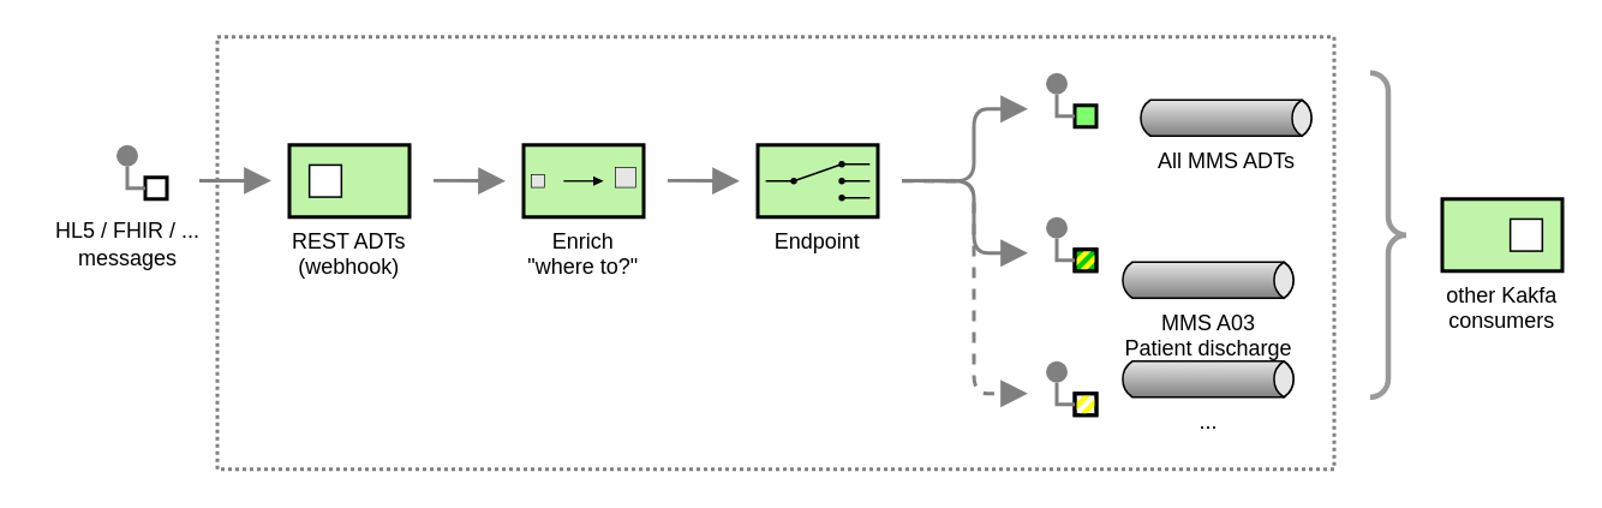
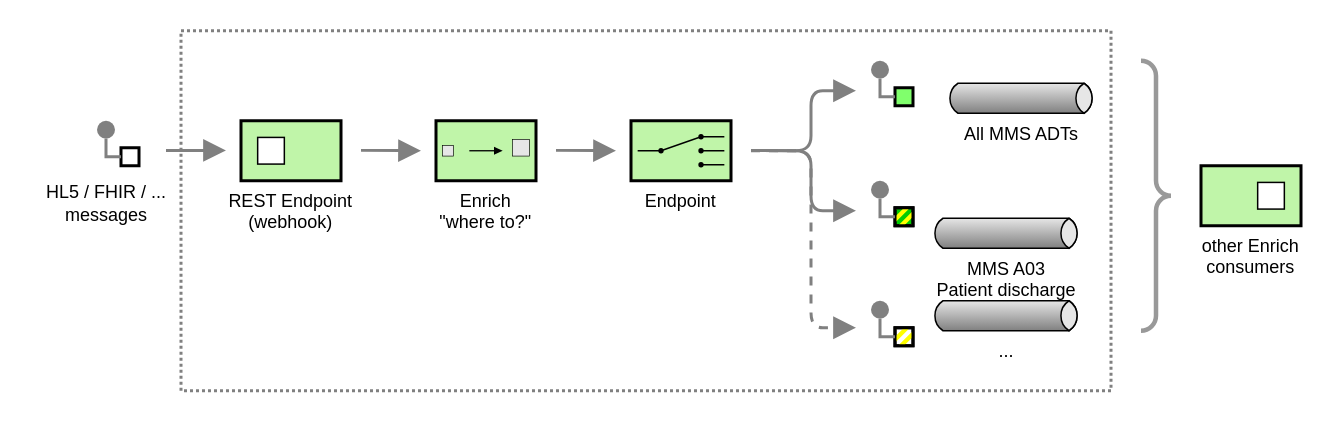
  <mxCell id="0" />
  <mxCell id="1" parent="0" />
  <mxCell id="2" value="" style="edgeStyle=none;html=1;strokeColor=#808080;endArrow=block;endSize=10;dashed=0;verticalAlign=bottom;strokeWidth=2;" parent="1" edge="1"><mxGeometry width="160" relative="1" as="geometry"><mxPoint x="110" y="99.75" as="sourcePoint" /><mxPoint x="150" y="99.75" as="targetPoint" /></mxGeometry></mxCell>
  <mxCell id="3" value="" style="edgeStyle=none;html=1;strokeColor=#808080;endArrow=block;endSize=10;dashed=0;verticalAlign=bottom;strokeWidth=2;" parent="1" edge="1"><mxGeometry width="160" relative="1" as="geometry"><mxPoint x="240" y="99.75" as="sourcePoint" /><mxPoint x="280" y="100" as="targetPoint" /></mxGeometry></mxCell>
  <mxCell id="4" value="" style="group" parent="1" vertex="1" connectable="0"><mxGeometry x="160" y="80" width="66.67" height="40" as="geometry" /></mxCell>
- <mxCell id="5" value="REST ADTs&#10;(webhook)" style="strokeWidth=2;dashed=0;align=center;fontSize=12;shape=rect;verticalLabelPosition=bottom;verticalAlign=top;fillColor=#c0f5a9;container=0;" parent="4" vertex="1"><mxGeometry width="66.67" height="40" as="geometry" /></mxCell>
+ <mxCell id="5" value="REST Endpoint&#10;(webhook)" style="strokeWidth=2;dashed=0;align=center;fontSize=12;shape=rect;verticalLabelPosition=bottom;verticalAlign=top;fillColor=#c0f5a9;container=0;" parent="4" vertex="1"><mxGeometry width="66.67" height="40" as="geometry" /></mxCell>
  <mxCell id="6" value="" style="strokeWidth=1;dashed=0;align=center;fontSize=8;shape=rect" parent="4" vertex="1"><mxGeometry x="11.112" y="11.111" width="17.779" height="17.778" as="geometry" /></mxCell>
  <mxCell id="7" value="" style="group" parent="1" vertex="1" connectable="0"><mxGeometry x="420" y="40" width="446.67" height="190" as="geometry" /></mxCell>
  <mxCell id="8" value="" style="edgeStyle=none;html=1;strokeColor=#808080;endArrow=block;endSize=10;dashed=1;verticalAlign=bottom;strokeWidth=2;" parent="7" edge="1"><mxGeometry width="160" relative="1" as="geometry"><mxPoint x="80" y="60" as="sourcePoint" /><mxPoint x="150" y="178" as="targetPoint" /><Array as="points"><mxPoint x="120" y="60" /><mxPoint x="120" y="178" /></Array></mxGeometry></mxCell>
  <mxCell id="9" value="All MMS ADTs" style="strokeWidth=1;outlineConnect=0;dashed=0;align=center;html=1;fontSize=12;shape=mxgraph.eip.messageChannel;verticalLabelPosition=bottom;labelBackgroundColor=#ffffff;verticalAlign=top;fillColor=none;" parent="7" vertex="1"><mxGeometry x="210" y="15" width="100" height="20" as="geometry" /></mxCell>
  <mxCell id="10" value="Endpoint" style="strokeWidth=2;outlineConnect=0;dashed=0;align=center;fontSize=12;shape=mxgraph.eip.content_based_router;verticalLabelPosition=bottom;verticalAlign=top;fillColor=#c0f5a9;" parent="7" vertex="1"><mxGeometry y="40" width="66.67" height="40" as="geometry" /></mxCell>
  <mxCell id="11" value="" style="edgeStyle=none;html=1;strokeColor=#808080;endArrow=block;endSize=10;dashed=0;verticalAlign=bottom;strokeWidth=2;" parent="7" edge="1"><mxGeometry width="160" relative="1" as="geometry"><mxPoint x="80" y="59.75" as="sourcePoint" /><mxPoint x="150" y="20" as="targetPoint" /><Array as="points"><mxPoint x="120" y="60" /><mxPoint x="120" y="20" /></Array></mxGeometry></mxCell>
  <mxCell id="12" value="" style="strokeWidth=2;dashed=0;align=center;fontSize=8;shape=ellipse;fillColor=#808080;strokeColor=none;" parent="7" vertex="1"><mxGeometry x="160" width="12" height="12" as="geometry" /></mxCell>
  <mxCell id="13" value="" style="strokeWidth=2;dashed=0;align=center;fontSize=8;shape=rect;fillColor=#80FF6C;fontStyle=1;" parent="7" vertex="1"><mxGeometry x="176" y="18" width="12" height="12" as="geometry" /></mxCell>
  <mxCell id="14" value="" style="edgeStyle=orthogonalEdgeStyle;rounded=0;exitX=0;exitY=0.5;endArrow=none;dashed=0;html=1;strokeColor=#808080;strokeWidth=2;fontSize=12;" parent="7" source="13" target="12" edge="1"><mxGeometry relative="1" as="geometry" /></mxCell>
  <mxCell id="15" value="" style="strokeWidth=2;dashed=0;align=center;fontSize=8;shape=ellipse;fillColor=#808080;strokeColor=none;" parent="7" vertex="1"><mxGeometry x="160" y="80" width="12" height="12" as="geometry" /></mxCell>
  <mxCell id="16" value="" style="strokeWidth=2;outlineConnect=0;dashed=0;align=center;fontSize=8;shape=mxgraph.eip.message_2;fillColor=#00cc00;fontStyle=1;" parent="7" vertex="1"><mxGeometry x="176" y="98" width="12" height="12" as="geometry" /></mxCell>
  <mxCell id="17" value="" style="edgeStyle=orthogonalEdgeStyle;rounded=0;exitX=0;exitY=0.5;endArrow=none;dashed=0;html=1;strokeColor=#808080;strokeWidth=2;fontSize=12;" parent="7" source="16" target="15" edge="1"><mxGeometry relative="1" as="geometry" /></mxCell>
  <mxCell id="18" value="" style="edgeStyle=none;html=1;strokeColor=#808080;endArrow=block;endSize=10;dashed=0;verticalAlign=bottom;strokeWidth=2;" parent="7" edge="1"><mxGeometry width="160" relative="1" as="geometry"><mxPoint x="80" y="59.75" as="sourcePoint" /><mxPoint x="150" y="100" as="targetPoint" /><Array as="points"><mxPoint x="120" y="60" /><mxPoint x="120" y="100" /></Array></mxGeometry></mxCell>
  <mxCell id="19" value="MMS A03&lt;br&gt;Patient discharge" style="strokeWidth=1;outlineConnect=0;dashed=0;align=center;html=1;fontSize=12;shape=mxgraph.eip.messageChannel;verticalLabelPosition=bottom;labelBackgroundColor=#ffffff;verticalAlign=top;fillColor=none;" parent="7" vertex="1"><mxGeometry x="200" y="105" width="100" height="20" as="geometry" /></mxCell>
  <mxCell id="20" value="" style="strokeWidth=2;dashed=0;align=center;fontSize=8;shape=ellipse;fillColor=#808080;strokeColor=none;" parent="7" vertex="1"><mxGeometry x="160" y="160" width="12" height="12" as="geometry" /></mxCell>
  <mxCell id="21" value="" style="strokeWidth=2;outlineConnect=0;dashed=0;align=center;fontSize=8;shape=mxgraph.eip.message_2;fontStyle=1;fillColor=none;" parent="7" vertex="1"><mxGeometry x="176" y="178" width="12" height="12" as="geometry" /></mxCell>
  <mxCell id="22" value="" style="edgeStyle=orthogonalEdgeStyle;rounded=0;exitX=0;exitY=0.5;endArrow=none;dashed=0;html=1;strokeColor=#808080;strokeWidth=2;fontSize=12;" parent="7" source="21" target="20" edge="1"><mxGeometry relative="1" as="geometry" /></mxCell>
  <mxCell id="23" value="..." style="strokeWidth=1;outlineConnect=0;dashed=0;align=center;html=1;fontSize=12;shape=mxgraph.eip.messageChannel;verticalLabelPosition=bottom;labelBackgroundColor=#ffffff;verticalAlign=top;fillColor=none;" parent="7" vertex="1"><mxGeometry x="200" y="160" width="100" height="20" as="geometry" /></mxCell>
- <mxCell id="24" value="other Kakfa&#10;consumers" style="strokeWidth=2;dashed=0;align=center;fontSize=12;shape=rect;verticalLabelPosition=bottom;verticalAlign=top;fillColor=#c0f5a9;" parent="7" vertex="1"><mxGeometry x="380" y="70" width="66.67" height="40" as="geometry" /></mxCell>
+ <mxCell id="24" value="other Enrich&#10;consumers" style="strokeWidth=2;dashed=0;align=center;fontSize=12;shape=rect;verticalLabelPosition=bottom;verticalAlign=top;fillColor=#c0f5a9;" parent="7" vertex="1"><mxGeometry x="380" y="70" width="66.67" height="40" as="geometry" /></mxCell>
  <mxCell id="25" value="" style="strokeWidth=1;dashed=0;align=center;fontSize=8;shape=rect;" parent="24" vertex="1"><mxGeometry x="37.78" y="11.111" width="17.779" height="17.778" as="geometry" /></mxCell>
  <mxCell id="26" value="" style="labelPosition=right;align=left;strokeWidth=3;shape=mxgraph.mockup.markup.curlyBrace;html=1;shadow=0;dashed=0;strokeColor=#999999;direction=north;dashPattern=1 1;fillColor=none;fontSize=12;rotation=-180;" parent="7" vertex="1"><mxGeometry x="340" width="20" height="180" as="geometry" /></mxCell>
  <mxCell id="27" value="Enrich&#10;&quot;where to?&quot;" style="strokeWidth=2;outlineConnect=0;dashed=0;align=center;fontSize=12;fillColor=#c0f5a9;verticalLabelPosition=bottom;verticalAlign=top;shape=mxgraph.eip.content_enricher;" parent="1" vertex="1"><mxGeometry x="290" y="80" width="66.67" height="40" as="geometry" /></mxCell>
  <mxCell id="28" value="" style="edgeStyle=none;html=1;strokeColor=#808080;endArrow=block;endSize=10;dashed=0;verticalAlign=bottom;strokeWidth=2;" parent="1" edge="1"><mxGeometry width="160" relative="1" as="geometry"><mxPoint x="370" y="99.75" as="sourcePoint" /><mxPoint x="410" y="100" as="targetPoint" /></mxGeometry></mxCell>
  <mxCell id="29" value="" style="group" parent="1" vertex="1" connectable="0"><mxGeometry x="20" y="80" width="100" height="70" as="geometry" /></mxCell>
  <mxCell id="30" value="" style="strokeWidth=2;dashed=0;align=center;fontSize=8;shape=ellipse;fillColor=#808080;strokeColor=none;" parent="29" vertex="1"><mxGeometry x="44" width="12" height="12" as="geometry" /></mxCell>
  <mxCell id="31" value="" style="strokeWidth=2;dashed=0;align=center;fontSize=8;shape=rect;fontStyle=1;fillColor=none;" parent="29" vertex="1"><mxGeometry x="60" y="18" width="12" height="12" as="geometry" /></mxCell>
  <mxCell id="32" value="" style="edgeStyle=orthogonalEdgeStyle;rounded=0;exitX=0;exitY=0.5;endArrow=none;dashed=0;html=1;strokeColor=#808080;strokeWidth=2;" parent="29" source="31" target="30" edge="1"><mxGeometry relative="1" as="geometry" /></mxCell>
  <mxCell id="33" value="HL5 / FHIR / ...&lt;br&gt;messages" style="text;html=1;resizable=0;autosize=1;align=center;verticalAlign=middle;points=[];fillColor=none;strokeColor=none;rounded=0;dashed=1;dashPattern=1 1;fontSize=12;" parent="29" vertex="1"><mxGeometry y="40" width="100" height="30" as="geometry" /></mxCell>
  <mxCell id="34" value="" style="rounded=0;whiteSpace=wrap;html=1;fillColor=none;strokeWidth=2;dashed=1;strokeColor=#808080;dashPattern=1 1;" vertex="1" parent="1"><mxGeometry x="120" y="20" width="620" height="240" as="geometry" /></mxCell>
